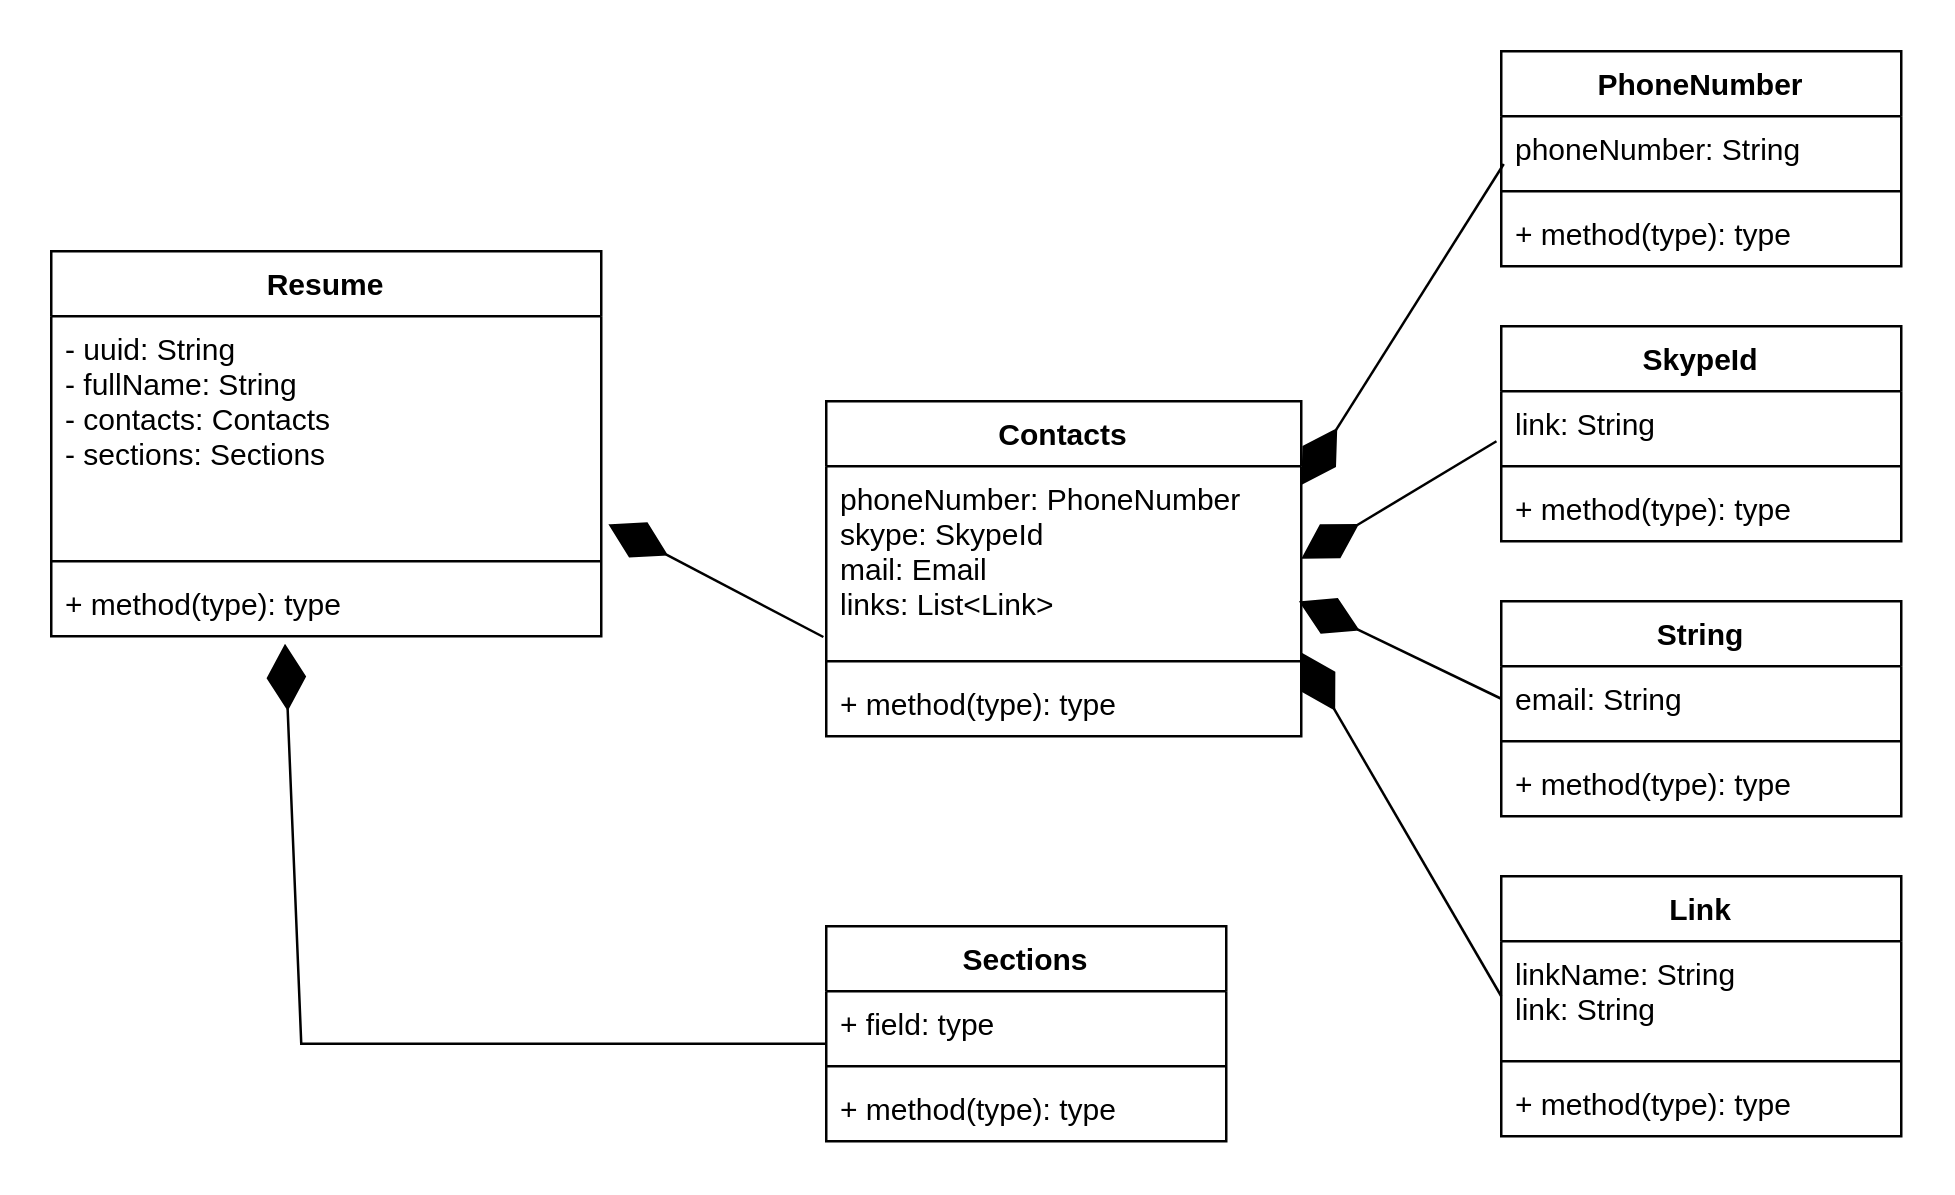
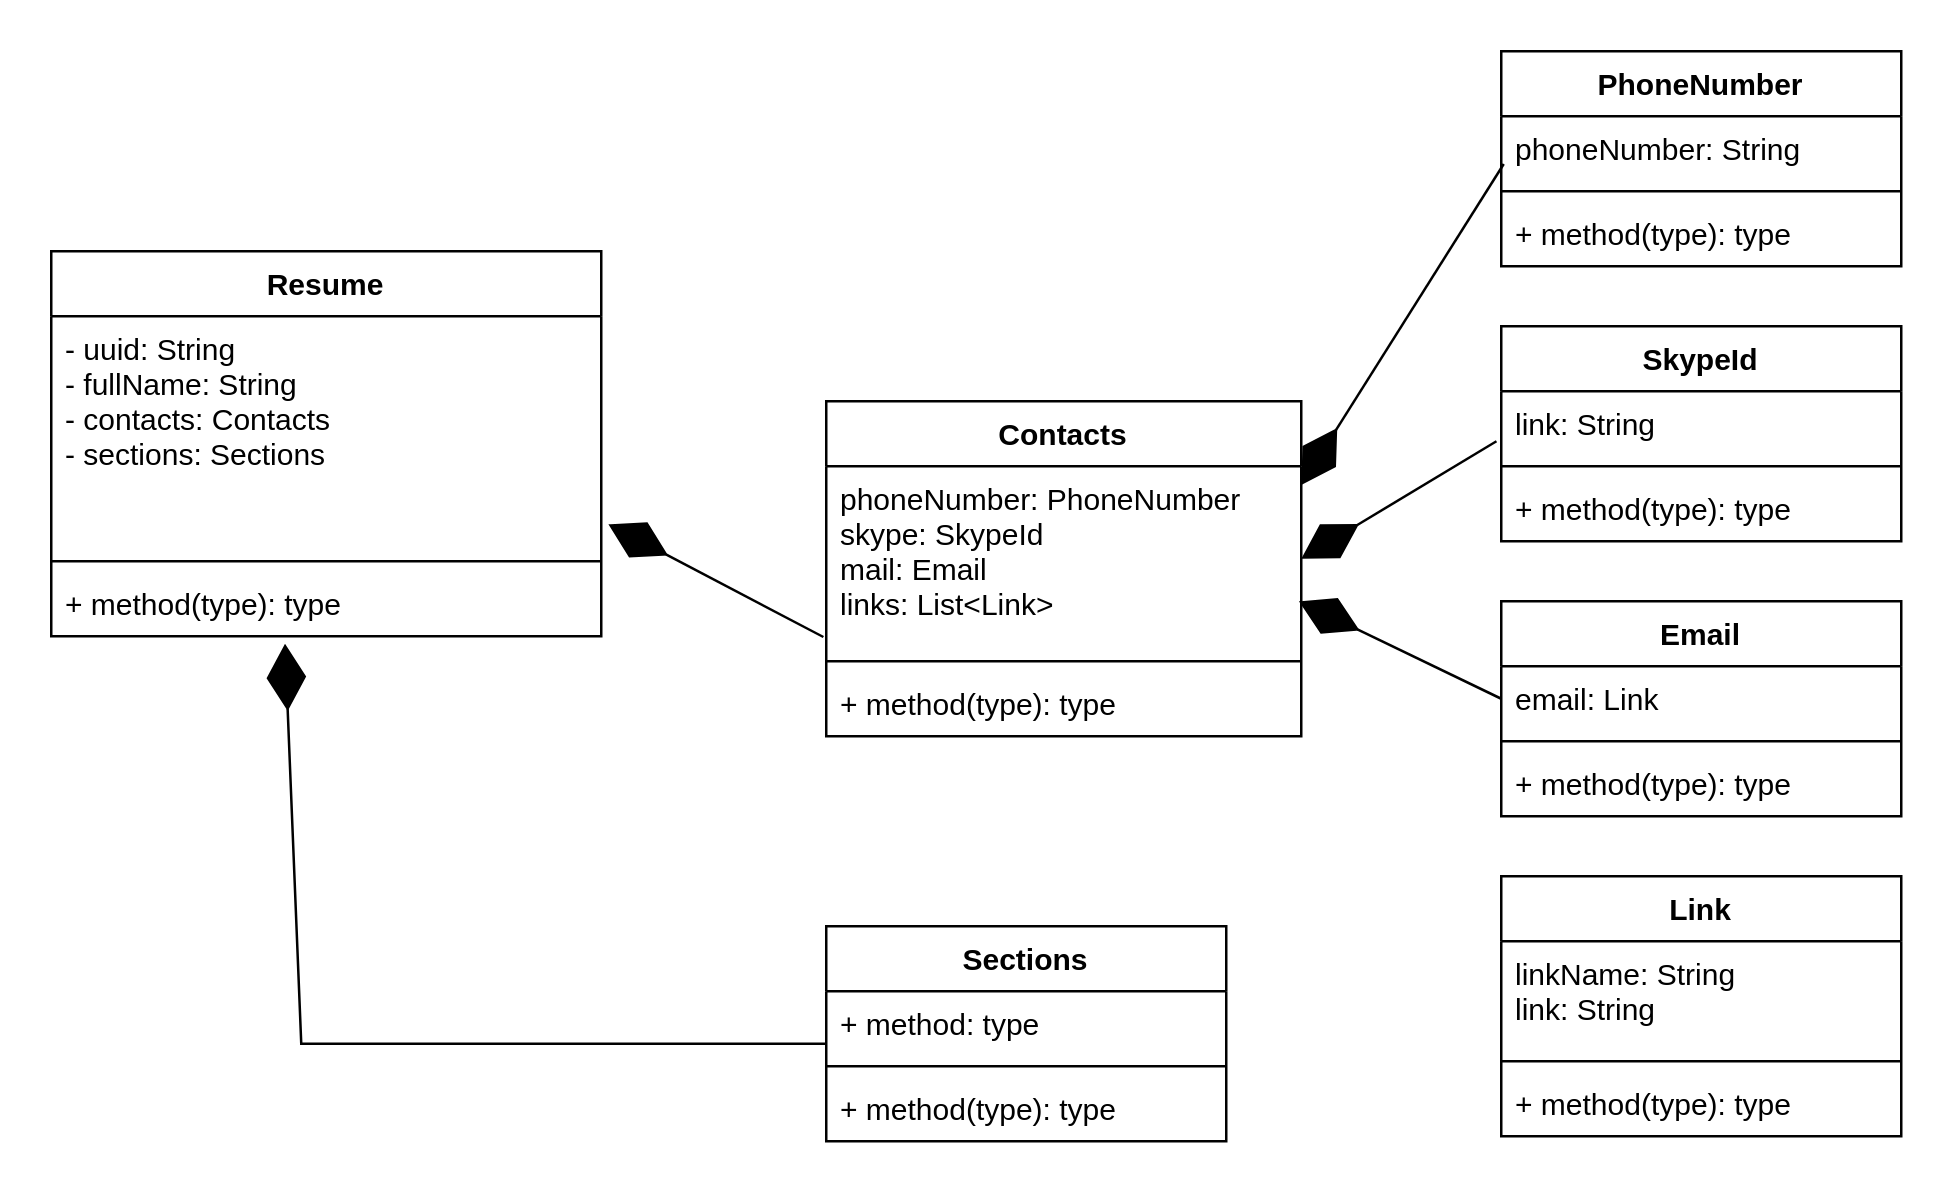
  <mxCell id="0" />
  <mxCell id="1" parent="0" />
  <mxCell id="2" value="Resume" style="swimlane;fontStyle=1;align=center;verticalAlign=top;childLayout=stackLayout;horizontal=1;startSize=26;horizontalStack=0;resizeParent=1;resizeParentMax=0;resizeLast=0;collapsible=1;marginBottom=0;" vertex="1" parent="1"><mxGeometry x="20" y="100" width="220" height="154" as="geometry" /></mxCell>
  <mxCell id="3" value="- uuid: String&#10;- fullName: String&#10;- contacts: Contacts&#10;- sections: Sections&#10;" style="text;strokeColor=none;fillColor=none;align=left;verticalAlign=top;spacingLeft=4;spacingRight=4;overflow=hidden;rotatable=0;points=[[0,0.5],[1,0.5]];portConstraint=eastwest;" vertex="1" parent="2"><mxGeometry y="26" width="220" height="94" as="geometry" /></mxCell>
  <mxCell id="4" value="" style="line;strokeWidth=1;fillColor=none;align=left;verticalAlign=middle;spacingTop=-1;spacingLeft=3;spacingRight=3;rotatable=0;labelPosition=right;points=[];portConstraint=eastwest;" vertex="1" parent="2"><mxGeometry y="120" width="220" height="8" as="geometry" /></mxCell>
  <mxCell id="5" value="+ method(type): type" style="text;strokeColor=none;fillColor=none;align=left;verticalAlign=top;spacingLeft=4;spacingRight=4;overflow=hidden;rotatable=0;points=[[0,0.5],[1,0.5]];portConstraint=eastwest;" vertex="1" parent="2"><mxGeometry y="128" width="220" height="26" as="geometry" /></mxCell>
  <mxCell id="6" value="Contacts" style="swimlane;fontStyle=1;align=center;verticalAlign=top;childLayout=stackLayout;horizontal=1;startSize=26;horizontalStack=0;resizeParent=1;resizeParentMax=0;resizeLast=0;collapsible=1;marginBottom=0;" vertex="1" parent="1"><mxGeometry x="330" y="160" width="190" height="134" as="geometry" /></mxCell>
  <mxCell id="7" value="phoneNumber: PhoneNumber&#10;skype: SkypeId&#10;mail: Email&#10;links: List&lt;Link&gt;&#10;" style="text;strokeColor=none;fillColor=none;align=left;verticalAlign=top;spacingLeft=4;spacingRight=4;overflow=hidden;rotatable=0;points=[[0,0.5],[1,0.5]];portConstraint=eastwest;" vertex="1" parent="6"><mxGeometry y="26" width="190" height="74" as="geometry" /></mxCell>
  <mxCell id="8" value="" style="line;strokeWidth=1;fillColor=none;align=left;verticalAlign=middle;spacingTop=-1;spacingLeft=3;spacingRight=3;rotatable=0;labelPosition=right;points=[];portConstraint=eastwest;" vertex="1" parent="6"><mxGeometry y="100" width="190" height="8" as="geometry" /></mxCell>
  <mxCell id="9" value="+ method(type): type" style="text;strokeColor=none;fillColor=none;align=left;verticalAlign=top;spacingLeft=4;spacingRight=4;overflow=hidden;rotatable=0;points=[[0,0.5],[1,0.5]];portConstraint=eastwest;" vertex="1" parent="6"><mxGeometry y="108" width="190" height="26" as="geometry" /></mxCell>
  <mxCell id="10" value="Sections" style="swimlane;fontStyle=1;align=center;verticalAlign=top;childLayout=stackLayout;horizontal=1;startSize=26;horizontalStack=0;resizeParent=1;resizeParentMax=0;resizeLast=0;collapsible=1;marginBottom=0;" vertex="1" parent="1"><mxGeometry x="330" y="370" width="160" height="86" as="geometry" /></mxCell>
- <mxCell id="11" value="+ field: type" style="text;strokeColor=none;fillColor=none;align=left;verticalAlign=top;spacingLeft=4;spacingRight=4;overflow=hidden;rotatable=0;points=[[0,0.5],[1,0.5]];portConstraint=eastwest;" vertex="1" parent="10"><mxGeometry y="26" width="160" height="26" as="geometry" /></mxCell>
+ <mxCell id="11" value="+ method: type" style="text;strokeColor=none;fillColor=none;align=left;verticalAlign=top;spacingLeft=4;spacingRight=4;overflow=hidden;rotatable=0;points=[[0,0.5],[1,0.5]];portConstraint=eastwest;" vertex="1" parent="10"><mxGeometry y="26" width="160" height="26" as="geometry" /></mxCell>
  <mxCell id="12" value="" style="line;strokeWidth=1;fillColor=none;align=left;verticalAlign=middle;spacingTop=-1;spacingLeft=3;spacingRight=3;rotatable=0;labelPosition=right;points=[];portConstraint=eastwest;" vertex="1" parent="10"><mxGeometry y="52" width="160" height="8" as="geometry" /></mxCell>
  <mxCell id="13" value="+ method(type): type" style="text;strokeColor=none;fillColor=none;align=left;verticalAlign=top;spacingLeft=4;spacingRight=4;overflow=hidden;rotatable=0;points=[[0,0.5],[1,0.5]];portConstraint=eastwest;" vertex="1" parent="10"><mxGeometry y="60" width="160" height="26" as="geometry" /></mxCell>
  <mxCell id="14" value="" style="endArrow=diamondThin;endFill=1;endSize=24;html=1;rounded=0;exitX=0;exitY=0.808;exitDx=0;exitDy=0;exitPerimeter=0;entryX=0.425;entryY=1.115;entryDx=0;entryDy=0;entryPerimeter=0;" edge="1" parent="1" source="11" target="5"><mxGeometry width="160" relative="1" as="geometry"><mxPoint x="310" y="430" as="sourcePoint" /><mxPoint x="120" y="320" as="targetPoint" /><Array as="points"><mxPoint x="120" y="417" /></Array></mxGeometry></mxCell>
  <mxCell id="15" value="" style="endArrow=diamondThin;endFill=1;endSize=24;html=1;rounded=0;entryX=1.013;entryY=0.885;entryDx=0;entryDy=0;entryPerimeter=0;exitX=-0.006;exitY=0.923;exitDx=0;exitDy=0;exitPerimeter=0;" edge="1" parent="1" source="7" target="3"><mxGeometry width="160" relative="1" as="geometry"><mxPoint x="230" y="280" as="sourcePoint" /><mxPoint x="390" y="280" as="targetPoint" /></mxGeometry></mxCell>
  <mxCell id="16" value="PhoneNumber" style="swimlane;fontStyle=1;align=center;verticalAlign=top;childLayout=stackLayout;horizontal=1;startSize=26;horizontalStack=0;resizeParent=1;resizeParentMax=0;resizeLast=0;collapsible=1;marginBottom=0;" vertex="1" parent="1"><mxGeometry x="600" y="20" width="160" height="86" as="geometry" /></mxCell>
  <mxCell id="17" value="phoneNumber: String" style="text;strokeColor=none;fillColor=none;align=left;verticalAlign=top;spacingLeft=4;spacingRight=4;overflow=hidden;rotatable=0;points=[[0,0.5],[1,0.5]];portConstraint=eastwest;" vertex="1" parent="16"><mxGeometry y="26" width="160" height="26" as="geometry" /></mxCell>
  <mxCell id="18" value="" style="line;strokeWidth=1;fillColor=none;align=left;verticalAlign=middle;spacingTop=-1;spacingLeft=3;spacingRight=3;rotatable=0;labelPosition=right;points=[];portConstraint=eastwest;" vertex="1" parent="16"><mxGeometry y="52" width="160" height="8" as="geometry" /></mxCell>
  <mxCell id="19" value="+ method(type): type" style="text;strokeColor=none;fillColor=none;align=left;verticalAlign=top;spacingLeft=4;spacingRight=4;overflow=hidden;rotatable=0;points=[[0,0.5],[1,0.5]];portConstraint=eastwest;" vertex="1" parent="16"><mxGeometry y="60" width="160" height="26" as="geometry" /></mxCell>
  <mxCell id="20" value="SkypeId" style="swimlane;fontStyle=1;align=center;verticalAlign=top;childLayout=stackLayout;horizontal=1;startSize=26;horizontalStack=0;resizeParent=1;resizeParentMax=0;resizeLast=0;collapsible=1;marginBottom=0;" vertex="1" parent="1"><mxGeometry x="600" y="130" width="160" height="86" as="geometry" /></mxCell>
  <mxCell id="21" value="link: String" style="text;strokeColor=none;fillColor=none;align=left;verticalAlign=top;spacingLeft=4;spacingRight=4;overflow=hidden;rotatable=0;points=[[0,0.5],[1,0.5]];portConstraint=eastwest;" vertex="1" parent="20"><mxGeometry y="26" width="160" height="26" as="geometry" /></mxCell>
  <mxCell id="22" value="" style="line;strokeWidth=1;fillColor=none;align=left;verticalAlign=middle;spacingTop=-1;spacingLeft=3;spacingRight=3;rotatable=0;labelPosition=right;points=[];portConstraint=eastwest;" vertex="1" parent="20"><mxGeometry y="52" width="160" height="8" as="geometry" /></mxCell>
  <mxCell id="23" value="+ method(type): type" style="text;strokeColor=none;fillColor=none;align=left;verticalAlign=top;spacingLeft=4;spacingRight=4;overflow=hidden;rotatable=0;points=[[0,0.5],[1,0.5]];portConstraint=eastwest;" vertex="1" parent="20"><mxGeometry y="60" width="160" height="26" as="geometry" /></mxCell>
- <mxCell id="24" value="String" style="swimlane;fontStyle=1;align=center;verticalAlign=top;childLayout=stackLayout;horizontal=1;startSize=26;horizontalStack=0;resizeParent=1;resizeParentMax=0;resizeLast=0;collapsible=1;marginBottom=0;" vertex="1" parent="1"><mxGeometry x="600" y="240" width="160" height="86" as="geometry" /></mxCell>
- <mxCell id="25" value="email: String" style="text;strokeColor=none;fillColor=none;align=left;verticalAlign=top;spacingLeft=4;spacingRight=4;overflow=hidden;rotatable=0;points=[[0,0.5],[1,0.5]];portConstraint=eastwest;" vertex="1" parent="24"><mxGeometry y="26" width="160" height="26" as="geometry" /></mxCell>
+ <mxCell id="24" value="Email" style="swimlane;fontStyle=1;align=center;verticalAlign=top;childLayout=stackLayout;horizontal=1;startSize=26;horizontalStack=0;resizeParent=1;resizeParentMax=0;resizeLast=0;collapsible=1;marginBottom=0;" vertex="1" parent="1"><mxGeometry x="600" y="240" width="160" height="86" as="geometry" /></mxCell>
+ <mxCell id="25" value="email: Link" style="text;strokeColor=none;fillColor=none;align=left;verticalAlign=top;spacingLeft=4;spacingRight=4;overflow=hidden;rotatable=0;points=[[0,0.5],[1,0.5]];portConstraint=eastwest;" vertex="1" parent="24"><mxGeometry y="26" width="160" height="26" as="geometry" /></mxCell>
  <mxCell id="26" value="" style="line;strokeWidth=1;fillColor=none;align=left;verticalAlign=middle;spacingTop=-1;spacingLeft=3;spacingRight=3;rotatable=0;labelPosition=right;points=[];portConstraint=eastwest;" vertex="1" parent="24"><mxGeometry y="52" width="160" height="8" as="geometry" /></mxCell>
  <mxCell id="27" value="+ method(type): type" style="text;strokeColor=none;fillColor=none;align=left;verticalAlign=top;spacingLeft=4;spacingRight=4;overflow=hidden;rotatable=0;points=[[0,0.5],[1,0.5]];portConstraint=eastwest;" vertex="1" parent="24"><mxGeometry y="60" width="160" height="26" as="geometry" /></mxCell>
  <mxCell id="28" value="Link" style="swimlane;fontStyle=1;align=center;verticalAlign=top;childLayout=stackLayout;horizontal=1;startSize=26;horizontalStack=0;resizeParent=1;resizeParentMax=0;resizeLast=0;collapsible=1;marginBottom=0;" vertex="1" parent="1"><mxGeometry x="600" y="350" width="160" height="104" as="geometry" /></mxCell>
  <mxCell id="29" value="linkName: String&#10;link: String" style="text;strokeColor=none;fillColor=none;align=left;verticalAlign=top;spacingLeft=4;spacingRight=4;overflow=hidden;rotatable=0;points=[[0,0.5],[1,0.5]];portConstraint=eastwest;" vertex="1" parent="28"><mxGeometry y="26" width="160" height="44" as="geometry" /></mxCell>
  <mxCell id="30" value="" style="line;strokeWidth=1;fillColor=none;align=left;verticalAlign=middle;spacingTop=-1;spacingLeft=3;spacingRight=3;rotatable=0;labelPosition=right;points=[];portConstraint=eastwest;" vertex="1" parent="28"><mxGeometry y="70" width="160" height="8" as="geometry" /></mxCell>
  <mxCell id="31" value="+ method(type): type" style="text;strokeColor=none;fillColor=none;align=left;verticalAlign=top;spacingLeft=4;spacingRight=4;overflow=hidden;rotatable=0;points=[[0,0.5],[1,0.5]];portConstraint=eastwest;" vertex="1" parent="28"><mxGeometry y="78" width="160" height="26" as="geometry" /></mxCell>
  <mxCell id="32" value="" style="endArrow=diamondThin;endFill=1;endSize=24;html=1;rounded=0;entryX=1;entryY=0.25;entryDx=0;entryDy=0;exitX=-0.006;exitY=0.923;exitDx=0;exitDy=0;exitPerimeter=0;" edge="1" parent="1" target="6"><mxGeometry width="160" relative="1" as="geometry"><mxPoint x="601" y="65.112" as="sourcePoint" /><mxPoint x="515" y="20" as="targetPoint" /></mxGeometry></mxCell>
  <mxCell id="33" value="" style="endArrow=diamondThin;endFill=1;endSize=24;html=1;rounded=0;entryX=1;entryY=0.5;entryDx=0;entryDy=0;exitX=-0.012;exitY=0.769;exitDx=0;exitDy=0;exitPerimeter=0;" edge="1" parent="1" source="21" target="7"><mxGeometry width="160" relative="1" as="geometry"><mxPoint x="555" y="520.002" as="sourcePoint" /><mxPoint x="474" y="648.39" as="targetPoint" /></mxGeometry></mxCell>
  <mxCell id="34" value="" style="endArrow=diamondThin;endFill=1;endSize=24;html=1;rounded=0;entryX=0.995;entryY=0.73;entryDx=0;entryDy=0;exitX=0;exitY=0.5;exitDx=0;exitDy=0;entryPerimeter=0;" edge="1" parent="1" source="25" target="7"><mxGeometry width="160" relative="1" as="geometry"><mxPoint x="578.08" y="326.004" as="sourcePoint" /><mxPoint x="500" y="373.01" as="targetPoint" /></mxGeometry></mxCell>
- <mxCell id="35" value="" style="endArrow=diamondThin;endFill=1;endSize=24;html=1;rounded=0;entryX=1;entryY=0.75;entryDx=0;entryDy=0;exitX=0;exitY=0.5;exitDx=0;exitDy=0;" edge="1" parent="1" source="29" target="6"><mxGeometry width="160" relative="1" as="geometry"><mxPoint x="595.95" y="398.98" as="sourcePoint" /><mxPoint x="515" y="360" as="targetPoint" /></mxGeometry></mxCell>
